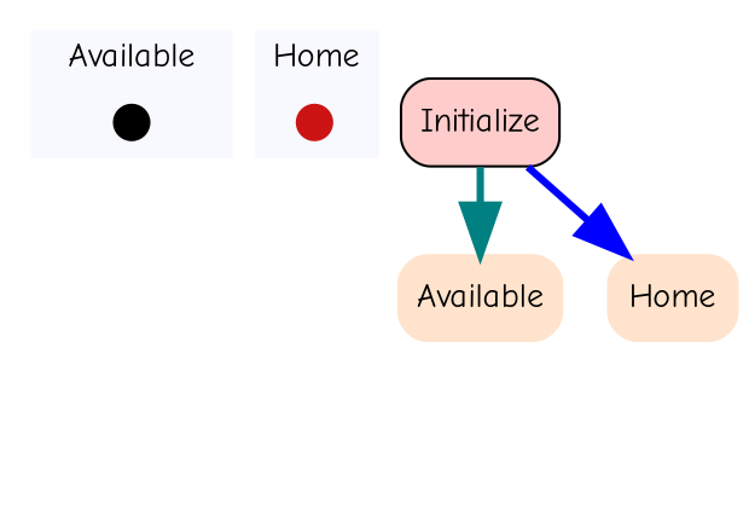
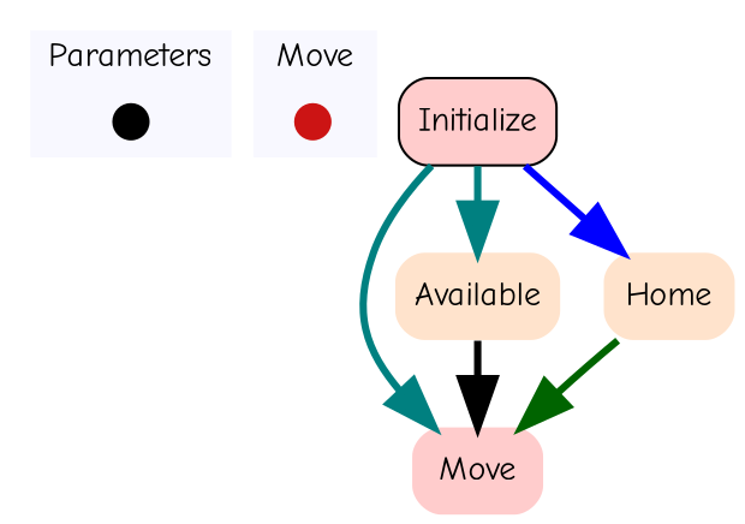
  digraph {
    concentrate=true
    fontname="Comic Neue"
    node [color=black fontname="Comic Neue" shape=none style="rounded,filled"]
    edge [arrowsize=2.0 color=teal fontname="Comic Neue" penwidth=3.0 style=bold]
    contextOverview [fixedsize=true fontcolor=white height=.2 shape=point style=filled width=.2]
    intializeNonFrameworkOverview [color="0.0, 0.9 , 0.8" fixedsize=true fontcolor=white height=.2 shape=point style=filled width=.2]
    n3 [fillcolor="0.0, 0.2, 1.0" label=Initialize shape=box]
    n4 [color=gray fillcolor="0.074, 0.2, 1.0" label=Home]
+   n5 [color="0.0, 0.2, 1.0" label=Move]
    n6 [color="0.074, 0.2, 1.0" label=Available]
    subgraph cluster_1 {
      color=white
      fillcolor=ghostwhite
-     label=Available
+     label=Parameters
      labeljust=l
      style=filled
      contextOverview
    }
    subgraph cluster_2 {
      color=white
      fillcolor=ghostwhite
-     label=Home
+     label=Move
      labeljust=l
      nodesep=0.1
      style=filled
      intializeNonFrameworkOverview
    }
    n3 -> n4 [color=blue]
+   n3 -> n5 [headport=nw]
    n3 -> n6
+   n4 -> n5 [color=darkgreen headport=ne]
+   n6 -> n5 [color=black style=solid]
  }
